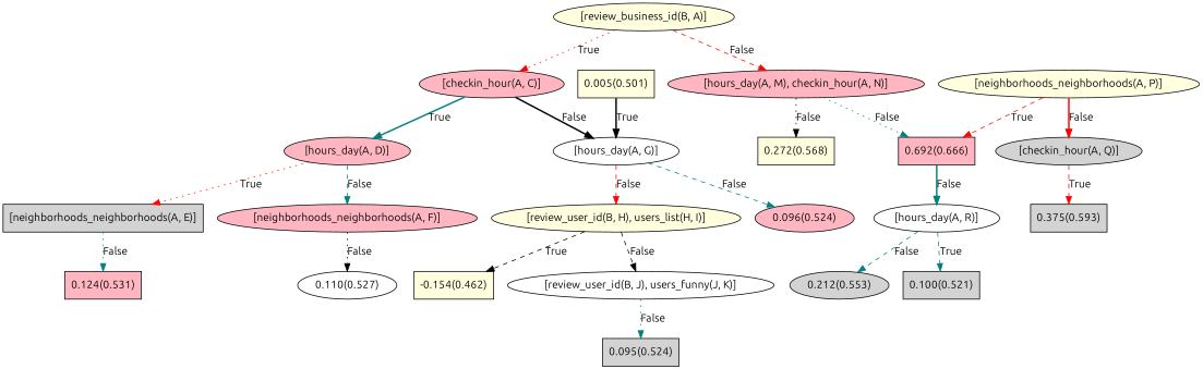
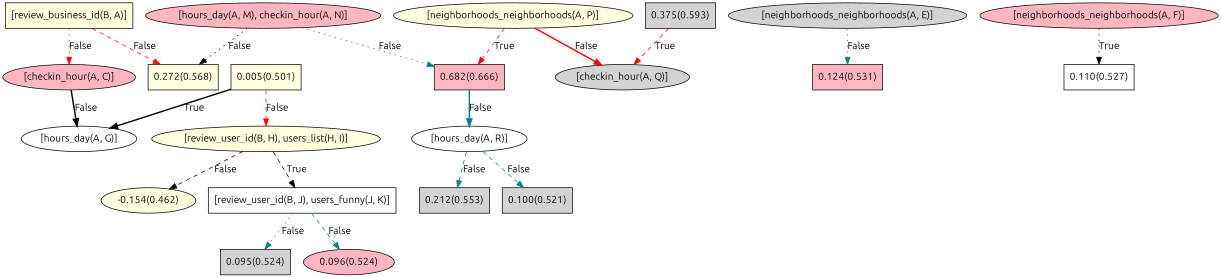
  digraph {
    fontname=Ubuntu
    node [fillcolor=lightpink fontname=Ubuntu style=filled]
    edge [color=teal fontname=Ubuntu style=dashed]
-   n1 [fillcolor=lightyellow label="[review_business_id(B, A)]"]
+   n1 [fillcolor=lightyellow label="[review_business_id(B, A)]" shape=box]
    n2 [label="[checkin_hour(A, C)]"]
    n3 [label="[hours_day(A, M), checkin_hour(A, N)]"]
-   n4 [label="[hours_day(A, D)]"]
    n5 [fillcolor=white label="[hours_day(A, G)]"]
    n6 [fillcolor=lightyellow label="0.272(0.568)" shape=box]
-   n7 [label="0.692(0.666)" shape=box]
-   n8 [fillcolor=lightgrey label="[neighborhoods_neighborhoods(A, E)]" shape=box]
+   n7 [label="0.682(0.666)" shape=box]
+   n8 [fillcolor=lightgrey label="[neighborhoods_neighborhoods(A, E)]"]
    n9 [label="[neighborhoods_neighborhoods(A, F)]"]
    n10 [fillcolor=lightyellow label="[review_user_id(B, H), users_list(H, I)]"]
    n11 [fillcolor=lightyellow label="[neighborhoods_neighborhoods(A, P)]"]
    n12 [fillcolor=lightgrey label="[checkin_hour(A, Q)]"]
    n13 [label="0.124(0.531)" shape=box]
-   n14 [fillcolor=white label="0.110(0.527)" shape=ellipse]
+   n14 [fillcolor=white label="0.110(0.527)" shape=box]
    n15 [fillcolor=lightyellow label="0.005(0.501)" shape=box]
-   n16 [fillcolor=lightyellow label="-0.154(0.462)" shape=box]
-   n17 [fillcolor=white label="[review_user_id(B, J), users_funny(J, K)]"]
+   n16 [fillcolor=lightyellow label="-0.154(0.462)" shape=ellipse]
+   n17 [fillcolor=white label="[review_user_id(B, J), users_funny(J, K)]" shape=box]
    n18 [fillcolor=lightgrey label="0.095(0.524)" shape=box]
    n19 [label="0.096(0.524)" shape=ellipse]
    n20 [fillcolor=white label="[hours_day(A, R)]"]
    n21 [fillcolor=lightgrey label="0.375(0.593)" shape=box]
-   n22 [fillcolor=lightgrey label="0.212(0.553)" shape=ellipse]
+   n22 [fillcolor=lightgrey label="0.212(0.553)" shape=box]
    n23 [fillcolor=lightgrey label="0.100(0.521)" shape=box]
-   n1 -> n2 [color=red label=True style=dotted]
-   n1 -> n3 [color=red label=False]
-   n2 -> n4 [label=True style=bold]
+   n1 -> n2 [color=red label=False style=dotted]
+   n1 -> n6 [color=red label=False]
    n2 -> n5 [color=black label=False style=bold]
    n3 -> n6 [color=black label=False style=dotted]
    n3 -> n7 [label=False style=dotted]
-   n4 -> n8 [color=red label=True style=dotted]
-   n4 -> n9 [label=False]
-   n5 -> n10 [color=red label=False]
+   n15 -> n10 [color=red label=False]
    n7 -> n20 [label=False style=bold]
    n8 -> n13 [label=False style=dotted]
-   n9 -> n14 [color=black label=False style=dotted]
-   n10 -> n16 [color=black label=True]
-   n10 -> n17 [color=black label=False]
+   n9 -> n14 [color=black label=True style=dotted]
+   n10 -> n16 [color=black label=False]
+   n10 -> n17 [color=black label=True]
    n11 -> n7 [color=red label=True]
    n11 -> n12 [color=red label=False style=bold]
-   n12 -> n21 [color=red label=True]
+   n21 -> n12 [color=red label=True]
    n15 -> n5 [color=black label=True style=bold]
    n17 -> n18 [label=False style=dotted]
-   n5 -> n19 [label=False]
+   n17 -> n19 [label=False]
    n20 -> n22 [label=False]
-   n20 -> n23 [label=True]
+   n20 -> n23 [label=False]
  }
